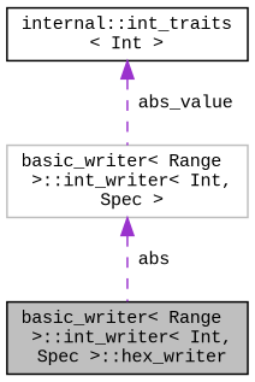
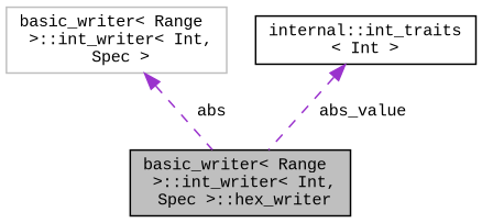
  digraph {
    fontname="Liberation Mono"
    node [color=black fillcolor=white fontname="Liberation Mono" fontsize=10 shape=record style=filled]
    edge [color=darkorchid3 dir=back fontname="Liberation Mono" fontsize=10 labelfontname=Helvetica labelfontsize=10 style=dashed]
    n1 [fillcolor=grey75 fontcolor=black height=0.2 label="basic_writer\< Range\l \>::int_writer\< Int,\l Spec \>::hex_writer" width=0.4]
    n2 [color=grey75 height=0.2 label="basic_writer\< Range\l \>::int_writer\< Int,\l Spec \>" width=0.4]
    n3 [height=0.2 label="internal::int_traits\l\< Int \>" width=0.4]
    n2 -> n1 [label=" abs"]
-   n3 -> n2 [label=" abs_value"]
+   n3 -> n1 [label=" abs_value"]
  }
